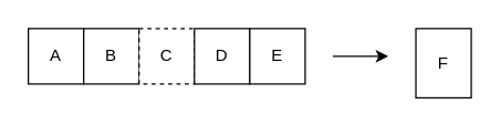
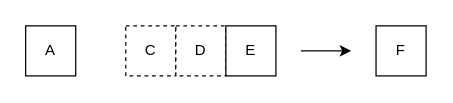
  <mxCell id="0" />
  <mxCell id="1" parent="0" />
  <mxCell id="2" value="A" style="rounded=0;whiteSpace=wrap;html=1;" vertex="1" parent="1"><mxGeometry x="20" y="20" width="40" height="40" as="geometry" /></mxCell>
- <mxCell id="3" value="B" style="rounded=0;whiteSpace=wrap;html=1;" vertex="1" parent="1"><mxGeometry x="60" y="20" width="40" height="40" as="geometry" /></mxCell>
  <mxCell id="4" value="C" style="rounded=0;whiteSpace=wrap;html=1;dashed=1;" vertex="1" parent="1"><mxGeometry x="100" y="20" width="40" height="40" as="geometry" /></mxCell>
- <mxCell id="5" value="D" style="rounded=0;whiteSpace=wrap;html=1;" vertex="1" parent="1"><mxGeometry x="140" y="20" width="40" height="40" as="geometry" /></mxCell>
+ <mxCell id="5" value="D" style="rounded=0;whiteSpace=wrap;html=1;dashed=1;" vertex="1" parent="1"><mxGeometry x="140" y="20" width="40" height="40" as="geometry" /></mxCell>
  <mxCell id="6" value="E" style="rounded=0;whiteSpace=wrap;html=1;" vertex="1" parent="1"><mxGeometry x="180" y="20" width="40" height="40" as="geometry" /></mxCell>
  <mxCell id="7" value="" style="endArrow=classic;html=1;" edge="1" parent="1"><mxGeometry width="50" height="50" relative="1" as="geometry"><mxPoint x="240" y="40" as="sourcePoint" /><mxPoint x="280" y="40" as="targetPoint" /></mxGeometry></mxCell>
- <mxCell id="8" value="F" style="rounded=0;whiteSpace=wrap;html=1;" vertex="1" parent="1"><mxGeometry x="300" y="20" width="40" height="50" as="geometry" /></mxCell>
+ <mxCell id="8" value="F" style="rounded=0;whiteSpace=wrap;html=1;" vertex="1" parent="1"><mxGeometry x="300" y="20" width="40" height="40" as="geometry" /></mxCell>
